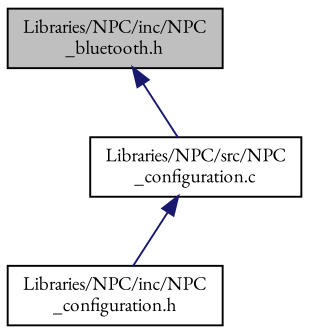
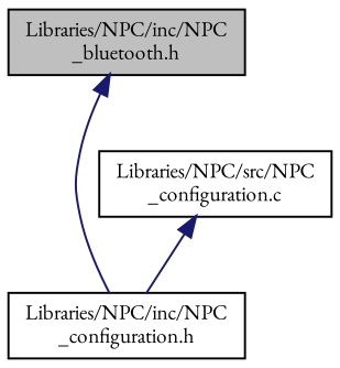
  digraph {
    fontname="EB Garamond"
    node [color=black fillcolor=white fontname="EB Garamond" fontsize=10 shape=record style=filled]
    edge [color=midnightblue dir=back fontname="EB Garamond" fontsize=10 labelfontname=Helvetica labelfontsize=10 style=solid]
    n1 [fillcolor=grey75 fontcolor=black height=0.2 label="Libraries/NPC/inc/NPC\l_bluetooth.h" width=0.4]
    n2 [height=0.2 label="Libraries/NPC/inc/NPC\l_configuration.h" width=0.4]
    n3 [height=0.2 label="Libraries/NPC/src/NPC\l_configuration.c" width=0.4]
-   n1 -> n3
+   n1 -> n2
    n3 -> n2
  }
